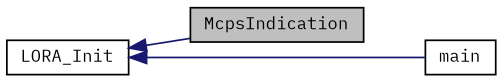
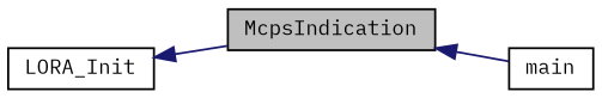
  digraph {
    fontname="IBM Plex Mono"
    rankdir=LR
    node [color=black fillcolor=white fontname="IBM Plex Mono" fontsize=10 shape=record style=filled]
    edge [color=midnightblue dir=back fontname="IBM Plex Mono" fontsize=10 labelfontname=Helvetica labelfontsize=10 style=solid]
    n1 [fillcolor=grey75 fontcolor=black height=0.2 label=McpsIndication width=0.4]
    n2 [height=0.2 label=LORA_Init width=0.4]
    n3 [height=0.2 label=main width=0.4]
    n2 -> n1
-   n2 -> n3
+   n1 -> n3
  }
